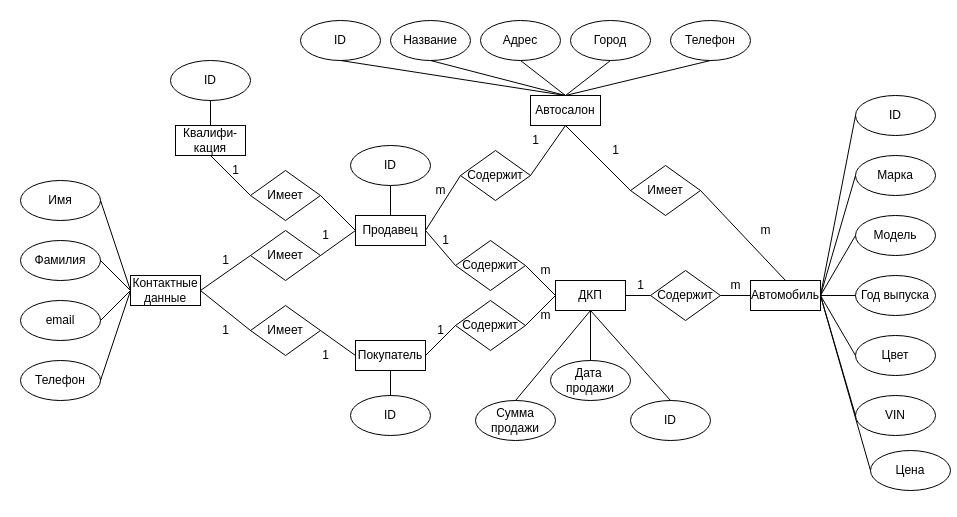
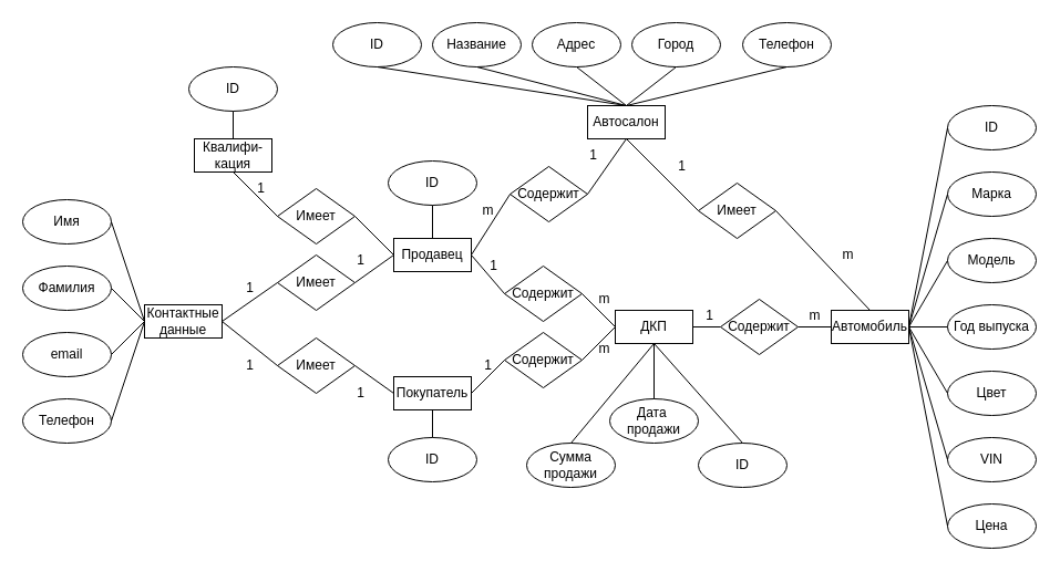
  <mxCell id="0" />
  <mxCell id="1" parent="0" />
  <mxCell id="2" value="ID" style="ellipse;whiteSpace=wrap;html=1;" vertex="1" parent="1"><mxGeometry x="300" y="20" width="80" height="40" as="geometry" /></mxCell>
  <mxCell id="3" value="Автосалон" style="rounded=0;whiteSpace=wrap;html=1;" vertex="1" parent="1"><mxGeometry x="530" y="95" width="70" height="30" as="geometry" /></mxCell>
  <mxCell id="4" value="Продавец" style="rounded=0;whiteSpace=wrap;html=1;" vertex="1" parent="1"><mxGeometry x="355" y="215" width="70" height="30" as="geometry" /></mxCell>
  <mxCell id="5" value="Автомобиль" style="rounded=0;whiteSpace=wrap;html=1;" vertex="1" parent="1"><mxGeometry x="750" y="280" width="70" height="30" as="geometry" /></mxCell>
  <mxCell id="6" value="ДКП" style="rounded=0;whiteSpace=wrap;html=1;" vertex="1" parent="1"><mxGeometry x="555" y="280" width="70" height="30" as="geometry" /></mxCell>
  <mxCell id="7" value="Название" style="ellipse;whiteSpace=wrap;html=1;" vertex="1" parent="1"><mxGeometry x="390" y="20" width="80" height="40" as="geometry" /></mxCell>
  <mxCell id="8" value="Адрес" style="ellipse;whiteSpace=wrap;html=1;" vertex="1" parent="1"><mxGeometry x="480" y="20" width="80" height="40" as="geometry" /></mxCell>
  <mxCell id="9" value="Город" style="ellipse;whiteSpace=wrap;html=1;" vertex="1" parent="1"><mxGeometry x="570" y="20" width="80" height="40" as="geometry" /></mxCell>
  <mxCell id="10" value="Телефон" style="ellipse;whiteSpace=wrap;html=1;" vertex="1" parent="1"><mxGeometry x="670" y="20" width="80" height="40" as="geometry" /></mxCell>
  <mxCell id="11" value="ID" style="ellipse;whiteSpace=wrap;html=1;" vertex="1" parent="1"><mxGeometry x="350" y="145" width="80" height="40" as="geometry" /></mxCell>
  <mxCell id="12" value="Имя" style="ellipse;whiteSpace=wrap;html=1;" vertex="1" parent="1"><mxGeometry x="20" y="180" width="80" height="40" as="geometry" /></mxCell>
  <mxCell id="13" value="Фамилия" style="ellipse;whiteSpace=wrap;html=1;" vertex="1" parent="1"><mxGeometry x="20" y="240" width="80" height="40" as="geometry" /></mxCell>
  <mxCell id="14" value="email" style="ellipse;whiteSpace=wrap;html=1;" vertex="1" parent="1"><mxGeometry x="20" y="300" width="80" height="40" as="geometry" /></mxCell>
  <mxCell id="15" value="Телефон" style="ellipse;whiteSpace=wrap;html=1;" vertex="1" parent="1"><mxGeometry x="20" y="360" width="80" height="40" as="geometry" /></mxCell>
  <mxCell id="16" value="ID" style="ellipse;whiteSpace=wrap;html=1;" vertex="1" parent="1"><mxGeometry x="855" y="95" width="80" height="40" as="geometry" /></mxCell>
  <mxCell id="17" value="Марка" style="ellipse;whiteSpace=wrap;html=1;" vertex="1" parent="1"><mxGeometry x="855" y="155" width="80" height="40" as="geometry" /></mxCell>
  <mxCell id="18" value="Модель" style="ellipse;whiteSpace=wrap;html=1;" vertex="1" parent="1"><mxGeometry x="855" y="215" width="80" height="40" as="geometry" /></mxCell>
  <mxCell id="19" value="Год выпуска" style="ellipse;whiteSpace=wrap;html=1;" vertex="1" parent="1"><mxGeometry x="855" y="275" width="80" height="40" as="geometry" /></mxCell>
  <mxCell id="20" value="Цвет" style="ellipse;whiteSpace=wrap;html=1;" vertex="1" parent="1"><mxGeometry x="855" y="335" width="80" height="40" as="geometry" /></mxCell>
  <mxCell id="21" value="VIN" style="ellipse;whiteSpace=wrap;html=1;" vertex="1" parent="1"><mxGeometry x="855" y="395" width="80" height="40" as="geometry" /></mxCell>
- <mxCell id="22" value="Цена" style="ellipse;whiteSpace=wrap;html=1;" vertex="1" parent="1"><mxGeometry x="870" y="450" width="80" height="40" as="geometry" /></mxCell>
+ <mxCell id="22" value="Цена" style="ellipse;whiteSpace=wrap;html=1;" vertex="1" parent="1"><mxGeometry x="855" y="455" width="80" height="40" as="geometry" /></mxCell>
  <mxCell id="23" value="ID" style="ellipse;whiteSpace=wrap;html=1;" vertex="1" parent="1"><mxGeometry x="630" y="400" width="80" height="40" as="geometry" /></mxCell>
  <mxCell id="24" value="Дата&amp;nbsp;&lt;br&gt;продажи" style="ellipse;whiteSpace=wrap;html=1;" vertex="1" parent="1"><mxGeometry x="550" y="360" width="80" height="40" as="geometry" /></mxCell>
  <mxCell id="25" value="Сумма&lt;br&gt;продажи" style="ellipse;whiteSpace=wrap;html=1;" vertex="1" parent="1"><mxGeometry x="475" y="400" width="80" height="40" as="geometry" /></mxCell>
  <mxCell id="26" value="" style="endArrow=none;html=1;rounded=0;exitX=0.5;exitY=1;exitDx=0;exitDy=0;endFill=0;entryX=0.5;entryY=0;entryDx=0;entryDy=0;" edge="1" parent="1" source="10" target="3"><mxGeometry width="50" height="50" relative="1" as="geometry"><mxPoint x="810" y="70" as="sourcePoint" /><mxPoint x="570" y="150" as="targetPoint" /></mxGeometry></mxCell>
  <mxCell id="27" value="" style="endArrow=none;html=1;rounded=0;exitX=0.5;exitY=1;exitDx=0;exitDy=0;endFill=0;entryX=0.5;entryY=0;entryDx=0;entryDy=0;" edge="1" parent="1" source="9" target="3"><mxGeometry width="50" height="50" relative="1" as="geometry"><mxPoint x="820" y="80" as="sourcePoint" /><mxPoint x="570" y="150" as="targetPoint" /></mxGeometry></mxCell>
  <mxCell id="28" value="" style="endArrow=none;html=1;rounded=0;entryX=0.5;entryY=0;entryDx=0;entryDy=0;exitX=0.5;exitY=1;exitDx=0;exitDy=0;endFill=0;" edge="1" parent="1" source="8" target="3"><mxGeometry width="50" height="50" relative="1" as="geometry"><mxPoint x="830" y="90" as="sourcePoint" /><mxPoint x="600" y="180" as="targetPoint" /></mxGeometry></mxCell>
  <mxCell id="29" value="" style="endArrow=none;html=1;rounded=0;entryX=0.5;entryY=0;entryDx=0;entryDy=0;exitX=0.5;exitY=1;exitDx=0;exitDy=0;endFill=0;" edge="1" parent="1" source="7" target="3"><mxGeometry width="50" height="50" relative="1" as="geometry"><mxPoint x="840" y="100" as="sourcePoint" /><mxPoint x="610" y="190" as="targetPoint" /></mxGeometry></mxCell>
  <mxCell id="30" value="" style="endArrow=none;html=1;rounded=0;entryX=0.5;entryY=0;entryDx=0;entryDy=0;exitX=0.5;exitY=1;exitDx=0;exitDy=0;endFill=0;" edge="1" parent="1" source="2" target="3"><mxGeometry width="50" height="50" relative="1" as="geometry"><mxPoint x="850" y="110" as="sourcePoint" /><mxPoint x="620" y="200" as="targetPoint" /></mxGeometry></mxCell>
  <mxCell id="31" value="Покупатель" style="rounded=0;whiteSpace=wrap;html=1;" vertex="1" parent="1"><mxGeometry x="355" y="340" width="70" height="30" as="geometry" /></mxCell>
  <mxCell id="32" value="Контактные данные" style="rounded=0;whiteSpace=wrap;html=1;" vertex="1" parent="1"><mxGeometry x="130" y="275" width="70" height="30" as="geometry" /></mxCell>
  <mxCell id="33" value="ID" style="ellipse;whiteSpace=wrap;html=1;" vertex="1" parent="1"><mxGeometry x="350" y="395" width="80" height="40" as="geometry" /></mxCell>
  <mxCell id="34" value="Имеет" style="rhombus;whiteSpace=wrap;html=1;" vertex="1" parent="1"><mxGeometry x="250" y="305" width="70" height="50" as="geometry" /></mxCell>
  <mxCell id="35" value="Имеет" style="rhombus;whiteSpace=wrap;html=1;" vertex="1" parent="1"><mxGeometry x="250" y="230" width="70" height="50" as="geometry" /></mxCell>
  <mxCell id="36" value="" style="endArrow=none;html=1;rounded=0;entryX=0;entryY=0.5;entryDx=0;entryDy=0;exitX=1;exitY=0.5;exitDx=0;exitDy=0;endFill=0;" edge="1" parent="1" source="34" target="31"><mxGeometry width="50" height="50" relative="1" as="geometry"><mxPoint x="350" y="70" as="sourcePoint" /><mxPoint x="580" y="160" as="targetPoint" /></mxGeometry></mxCell>
  <mxCell id="37" value="" style="endArrow=none;html=1;rounded=0;entryX=1;entryY=0.5;entryDx=0;entryDy=0;exitX=0;exitY=0.5;exitDx=0;exitDy=0;endFill=0;" edge="1" parent="1" source="4" target="35"><mxGeometry width="50" height="50" relative="1" as="geometry"><mxPoint x="330" y="345" as="sourcePoint" /><mxPoint x="365" y="365" as="targetPoint" /></mxGeometry></mxCell>
  <mxCell id="38" value="" style="endArrow=none;html=1;rounded=0;entryX=0;entryY=0.5;entryDx=0;entryDy=0;exitX=1;exitY=0.5;exitDx=0;exitDy=0;endFill=0;" edge="1" parent="1" source="32" target="35"><mxGeometry width="50" height="50" relative="1" as="geometry"><mxPoint x="365" y="240" as="sourcePoint" /><mxPoint x="330" y="265" as="targetPoint" /></mxGeometry></mxCell>
  <mxCell id="39" value="" style="endArrow=none;html=1;rounded=0;entryX=0;entryY=0.5;entryDx=0;entryDy=0;exitX=1;exitY=0.5;exitDx=0;exitDy=0;endFill=0;" edge="1" parent="1" source="32" target="34"><mxGeometry width="50" height="50" relative="1" as="geometry"><mxPoint x="375" y="250" as="sourcePoint" /><mxPoint x="340" y="275" as="targetPoint" /></mxGeometry></mxCell>
  <mxCell id="40" value="" style="endArrow=none;html=1;rounded=0;entryX=0;entryY=0.5;entryDx=0;entryDy=0;exitX=1;exitY=0.5;exitDx=0;exitDy=0;endFill=0;" edge="1" parent="1" source="12" target="32"><mxGeometry width="50" height="50" relative="1" as="geometry"><mxPoint x="385" y="260" as="sourcePoint" /><mxPoint x="350" y="285" as="targetPoint" /></mxGeometry></mxCell>
  <mxCell id="41" value="" style="endArrow=none;html=1;rounded=0;entryX=1;entryY=0.5;entryDx=0;entryDy=0;exitX=0;exitY=0.5;exitDx=0;exitDy=0;endFill=0;" edge="1" parent="1" source="32" target="13"><mxGeometry width="50" height="50" relative="1" as="geometry"><mxPoint x="395" y="270" as="sourcePoint" /><mxPoint x="360" y="295" as="targetPoint" /></mxGeometry></mxCell>
  <mxCell id="42" value="" style="endArrow=none;html=1;rounded=0;entryX=0;entryY=0.5;entryDx=0;entryDy=0;exitX=1;exitY=0.5;exitDx=0;exitDy=0;endFill=0;" edge="1" parent="1" source="14" target="32"><mxGeometry width="50" height="50" relative="1" as="geometry"><mxPoint x="405" y="280" as="sourcePoint" /><mxPoint x="370" y="305" as="targetPoint" /></mxGeometry></mxCell>
  <mxCell id="43" value="" style="endArrow=none;html=1;rounded=0;entryX=0;entryY=0.5;entryDx=0;entryDy=0;exitX=1;exitY=0.5;exitDx=0;exitDy=0;endFill=0;" edge="1" parent="1" source="15" target="32"><mxGeometry width="50" height="50" relative="1" as="geometry"><mxPoint x="415" y="290" as="sourcePoint" /><mxPoint x="380" y="315" as="targetPoint" /></mxGeometry></mxCell>
  <mxCell id="44" value="" style="endArrow=none;html=1;rounded=0;entryX=0.5;entryY=1;entryDx=0;entryDy=0;exitX=0.5;exitY=0;exitDx=0;exitDy=0;endFill=0;" edge="1" parent="1" source="4" target="11"><mxGeometry width="50" height="50" relative="1" as="geometry"><mxPoint x="425" y="300" as="sourcePoint" /><mxPoint x="390" y="325" as="targetPoint" /></mxGeometry></mxCell>
  <mxCell id="45" value="" style="endArrow=none;html=1;rounded=0;entryX=0.5;entryY=1;entryDx=0;entryDy=0;exitX=0.5;exitY=0;exitDx=0;exitDy=0;endFill=0;" edge="1" parent="1" source="33" target="31"><mxGeometry width="50" height="50" relative="1" as="geometry"><mxPoint x="435" y="310" as="sourcePoint" /><mxPoint x="400" y="335" as="targetPoint" /></mxGeometry></mxCell>
  <mxCell id="46" value="Квалифи-&lt;br&gt;кация" style="rounded=0;whiteSpace=wrap;html=1;" vertex="1" parent="1"><mxGeometry x="175" y="125" width="70" height="30" as="geometry" /></mxCell>
  <mxCell id="47" value="ID" style="ellipse;whiteSpace=wrap;html=1;" vertex="1" parent="1"><mxGeometry x="170" y="60" width="80" height="40" as="geometry" /></mxCell>
  <mxCell id="48" value="" style="endArrow=none;html=1;rounded=0;exitX=1;exitY=0.5;exitDx=0;exitDy=0;endFill=0;entryX=0;entryY=0.5;entryDx=0;entryDy=0;" edge="1" parent="1" source="49" target="4"><mxGeometry width="50" height="50" relative="1" as="geometry"><mxPoint x="365" y="240" as="sourcePoint" /><mxPoint x="350" y="280" as="targetPoint" /></mxGeometry></mxCell>
  <mxCell id="49" value="Имеет" style="rhombus;whiteSpace=wrap;html=1;" vertex="1" parent="1"><mxGeometry x="250" y="170" width="70" height="50" as="geometry" /></mxCell>
  <mxCell id="50" value="" style="endArrow=none;html=1;rounded=0;exitX=0.5;exitY=1;exitDx=0;exitDy=0;endFill=0;entryX=0;entryY=0.5;entryDx=0;entryDy=0;" edge="1" parent="1" source="46" target="49"><mxGeometry width="50" height="50" relative="1" as="geometry"><mxPoint x="320" y="190" as="sourcePoint" /><mxPoint x="365" y="240" as="targetPoint" /></mxGeometry></mxCell>
  <mxCell id="51" value="" style="endArrow=none;html=1;rounded=0;exitX=0.5;exitY=0;exitDx=0;exitDy=0;endFill=0;entryX=0.5;entryY=1;entryDx=0;entryDy=0;" edge="1" parent="1" source="46" target="47"><mxGeometry width="50" height="50" relative="1" as="geometry"><mxPoint x="351" y="200" as="sourcePoint" /><mxPoint x="396" y="250" as="targetPoint" /></mxGeometry></mxCell>
  <mxCell id="52" value="Содержит" style="rhombus;whiteSpace=wrap;html=1;" vertex="1" parent="1"><mxGeometry x="460" y="150" width="70" height="50" as="geometry" /></mxCell>
  <mxCell id="53" value="" style="endArrow=none;html=1;rounded=0;entryX=0;entryY=0.5;entryDx=0;entryDy=0;exitX=1;exitY=0.5;exitDx=0;exitDy=0;endFill=0;" edge="1" parent="1" source="4" target="52"><mxGeometry width="50" height="50" relative="1" as="geometry"><mxPoint x="400" y="225" as="sourcePoint" /><mxPoint x="400" y="185" as="targetPoint" /></mxGeometry></mxCell>
  <mxCell id="54" value="" style="endArrow=none;html=1;rounded=0;entryX=0.5;entryY=1;entryDx=0;entryDy=0;exitX=1;exitY=0.5;exitDx=0;exitDy=0;endFill=0;" edge="1" parent="1" source="52" target="3"><mxGeometry width="50" height="50" relative="1" as="geometry"><mxPoint x="410" y="235" as="sourcePoint" /><mxPoint x="410" y="195" as="targetPoint" /></mxGeometry></mxCell>
  <mxCell id="55" value="1" style="text;html=1;align=center;verticalAlign=middle;resizable=0;points=[];autosize=1;strokeColor=none;fillColor=none;" vertex="1" parent="1"><mxGeometry x="600" y="135" width="30" height="30" as="geometry" /></mxCell>
  <mxCell id="56" value="1" style="text;html=1;align=center;verticalAlign=middle;resizable=0;points=[];autosize=1;strokeColor=none;fillColor=none;" vertex="1" parent="1"><mxGeometry x="220" y="155" width="30" height="30" as="geometry" /></mxCell>
  <mxCell id="57" value="1" style="text;html=1;align=center;verticalAlign=middle;resizable=0;points=[];autosize=1;strokeColor=none;fillColor=none;" vertex="1" parent="1"><mxGeometry x="310" y="220" width="30" height="30" as="geometry" /></mxCell>
  <mxCell id="58" value="1" style="text;html=1;align=center;verticalAlign=middle;resizable=0;points=[];autosize=1;strokeColor=none;fillColor=none;" vertex="1" parent="1"><mxGeometry x="210" y="245" width="30" height="30" as="geometry" /></mxCell>
  <mxCell id="59" value="1" style="text;html=1;align=center;verticalAlign=middle;resizable=0;points=[];autosize=1;strokeColor=none;fillColor=none;" vertex="1" parent="1"><mxGeometry x="210" y="315" width="30" height="30" as="geometry" /></mxCell>
  <mxCell id="60" value="1" style="text;html=1;align=center;verticalAlign=middle;resizable=0;points=[];autosize=1;strokeColor=none;fillColor=none;" vertex="1" parent="1"><mxGeometry x="310" y="340" width="30" height="30" as="geometry" /></mxCell>
  <mxCell id="61" value="1" style="text;html=1;align=center;verticalAlign=middle;resizable=0;points=[];autosize=1;strokeColor=none;fillColor=none;" vertex="1" parent="1"><mxGeometry x="520" y="125" width="30" height="30" as="geometry" /></mxCell>
  <mxCell id="62" value="m" style="text;html=1;align=center;verticalAlign=middle;resizable=0;points=[];autosize=1;strokeColor=none;fillColor=none;" vertex="1" parent="1"><mxGeometry x="425" y="175" width="30" height="30" as="geometry" /></mxCell>
  <mxCell id="63" value="Содержит" style="rhombus;whiteSpace=wrap;html=1;" vertex="1" parent="1"><mxGeometry x="455" y="300" width="70" height="50" as="geometry" /></mxCell>
  <mxCell id="64" value="Содержит" style="rhombus;whiteSpace=wrap;html=1;" vertex="1" parent="1"><mxGeometry x="455" y="240" width="70" height="50" as="geometry" /></mxCell>
  <mxCell id="65" value="" style="endArrow=none;html=1;rounded=0;entryX=0;entryY=0.5;entryDx=0;entryDy=0;endFill=0;exitX=1;exitY=0.5;exitDx=0;exitDy=0;" edge="1" parent="1" source="4" target="64"><mxGeometry width="50" height="50" relative="1" as="geometry"><mxPoint x="430" y="230" as="sourcePoint" /><mxPoint x="470" y="185" as="targetPoint" /></mxGeometry></mxCell>
  <mxCell id="66" value="" style="endArrow=none;html=1;rounded=0;entryX=0;entryY=0.5;entryDx=0;entryDy=0;exitX=1;exitY=0.5;exitDx=0;exitDy=0;endFill=0;" edge="1" parent="1" source="31" target="63"><mxGeometry width="50" height="50" relative="1" as="geometry"><mxPoint x="445" y="250" as="sourcePoint" /><mxPoint x="480" y="195" as="targetPoint" /></mxGeometry></mxCell>
  <mxCell id="67" value="" style="endArrow=none;html=1;rounded=0;entryX=0;entryY=0.5;entryDx=0;entryDy=0;exitX=1;exitY=0.5;exitDx=0;exitDy=0;endFill=0;" edge="1" parent="1" source="63" target="6"><mxGeometry width="50" height="50" relative="1" as="geometry"><mxPoint x="435" y="365" as="sourcePoint" /><mxPoint x="465" y="340" as="targetPoint" /></mxGeometry></mxCell>
  <mxCell id="68" value="" style="endArrow=none;html=1;rounded=0;entryX=0;entryY=0.5;entryDx=0;entryDy=0;exitX=1;exitY=0.5;exitDx=0;exitDy=0;endFill=0;" edge="1" parent="1" source="64" target="6"><mxGeometry width="50" height="50" relative="1" as="geometry"><mxPoint x="445" y="375" as="sourcePoint" /><mxPoint x="475" y="350" as="targetPoint" /></mxGeometry></mxCell>
  <mxCell id="69" value="" style="endArrow=none;html=1;rounded=0;entryX=0.5;entryY=1;entryDx=0;entryDy=0;exitX=0.5;exitY=0;exitDx=0;exitDy=0;endFill=0;" edge="1" parent="1" source="25" target="6"><mxGeometry width="50" height="50" relative="1" as="geometry"><mxPoint x="455" y="385" as="sourcePoint" /><mxPoint x="485" y="360" as="targetPoint" /></mxGeometry></mxCell>
  <mxCell id="70" value="" style="endArrow=none;html=1;rounded=0;entryX=0.5;entryY=0;entryDx=0;entryDy=0;exitX=0.5;exitY=1;exitDx=0;exitDy=0;endFill=0;" edge="1" parent="1" source="6" target="24"><mxGeometry width="50" height="50" relative="1" as="geometry"><mxPoint x="465" y="395" as="sourcePoint" /><mxPoint x="495" y="370" as="targetPoint" /></mxGeometry></mxCell>
  <mxCell id="71" value="" style="endArrow=none;html=1;rounded=0;entryX=0.5;entryY=0;entryDx=0;entryDy=0;exitX=0.5;exitY=1;exitDx=0;exitDy=0;endFill=0;" edge="1" parent="1" source="6" target="23"><mxGeometry width="50" height="50" relative="1" as="geometry"><mxPoint x="475" y="405" as="sourcePoint" /><mxPoint x="505" y="380" as="targetPoint" /></mxGeometry></mxCell>
  <mxCell id="72" value="m" style="text;html=1;align=center;verticalAlign=middle;resizable=0;points=[];autosize=1;strokeColor=none;fillColor=none;" vertex="1" parent="1"><mxGeometry x="530" y="255" width="30" height="30" as="geometry" /></mxCell>
  <mxCell id="73" value="1" style="text;html=1;align=center;verticalAlign=middle;resizable=0;points=[];autosize=1;strokeColor=none;fillColor=none;" vertex="1" parent="1"><mxGeometry x="430" y="225" width="30" height="30" as="geometry" /></mxCell>
  <mxCell id="74" value="1" style="text;html=1;align=center;verticalAlign=middle;resizable=0;points=[];autosize=1;strokeColor=none;fillColor=none;" vertex="1" parent="1"><mxGeometry x="425" y="315" width="30" height="30" as="geometry" /></mxCell>
  <mxCell id="75" value="m" style="text;html=1;align=center;verticalAlign=middle;resizable=0;points=[];autosize=1;strokeColor=none;fillColor=none;" vertex="1" parent="1"><mxGeometry x="530" y="300" width="30" height="30" as="geometry" /></mxCell>
  <mxCell id="76" value="Имеет" style="rhombus;whiteSpace=wrap;html=1;" vertex="1" parent="1"><mxGeometry x="630" y="165" width="70" height="50" as="geometry" /></mxCell>
  <mxCell id="77" value="" style="endArrow=none;html=1;rounded=0;exitX=0.5;exitY=1;exitDx=0;exitDy=0;endFill=0;entryX=0;entryY=0.5;entryDx=0;entryDy=0;" edge="1" parent="1" source="3" target="76"><mxGeometry width="50" height="50" relative="1" as="geometry"><mxPoint x="600" y="320" as="sourcePoint" /><mxPoint x="680" y="410" as="targetPoint" /></mxGeometry></mxCell>
  <mxCell id="78" value="" style="endArrow=none;html=1;rounded=0;entryX=0.5;entryY=0;entryDx=0;entryDy=0;exitX=1;exitY=0.5;exitDx=0;exitDy=0;endFill=0;" edge="1" parent="1" source="76" target="5"><mxGeometry width="50" height="50" relative="1" as="geometry"><mxPoint x="750" y="190" as="sourcePoint" /><mxPoint x="740" y="420" as="targetPoint" /></mxGeometry></mxCell>
  <mxCell id="79" value="m" style="text;html=1;align=center;verticalAlign=middle;resizable=0;points=[];autosize=1;strokeColor=none;fillColor=none;" vertex="1" parent="1"><mxGeometry x="750" y="215" width="30" height="30" as="geometry" /></mxCell>
  <mxCell id="80" value="Содержит" style="rhombus;whiteSpace=wrap;html=1;" vertex="1" parent="1"><mxGeometry x="650" y="270" width="70" height="50" as="geometry" /></mxCell>
  <mxCell id="81" value="" style="endArrow=none;html=1;rounded=0;entryX=0;entryY=0.5;entryDx=0;entryDy=0;exitX=1;exitY=0.5;exitDx=0;exitDy=0;endFill=0;" edge="1" parent="1" source="6" target="80"><mxGeometry width="50" height="50" relative="1" as="geometry"><mxPoint x="710" y="200" as="sourcePoint" /><mxPoint x="795" y="290" as="targetPoint" /></mxGeometry></mxCell>
  <mxCell id="82" value="" style="endArrow=none;html=1;rounded=0;entryX=0;entryY=0.5;entryDx=0;entryDy=0;exitX=1;exitY=0.5;exitDx=0;exitDy=0;endFill=0;" edge="1" parent="1" source="80" target="5"><mxGeometry width="50" height="50" relative="1" as="geometry"><mxPoint x="720" y="210" as="sourcePoint" /><mxPoint x="805" y="300" as="targetPoint" /></mxGeometry></mxCell>
  <mxCell id="83" value="m" style="text;html=1;align=center;verticalAlign=middle;resizable=0;points=[];autosize=1;strokeColor=none;fillColor=none;" vertex="1" parent="1"><mxGeometry x="720" y="270" width="30" height="30" as="geometry" /></mxCell>
  <mxCell id="84" value="1" style="text;html=1;align=center;verticalAlign=middle;resizable=0;points=[];autosize=1;strokeColor=none;fillColor=none;" vertex="1" parent="1"><mxGeometry x="625" y="270" width="30" height="30" as="geometry" /></mxCell>
  <mxCell id="85" value="" style="endArrow=none;html=1;rounded=0;entryX=1;entryY=0.5;entryDx=0;entryDy=0;exitX=0;exitY=0.5;exitDx=0;exitDy=0;endFill=0;" edge="1" parent="1" source="16" target="5"><mxGeometry width="50" height="50" relative="1" as="geometry"><mxPoint x="710" y="200" as="sourcePoint" /><mxPoint x="795" y="290" as="targetPoint" /></mxGeometry></mxCell>
  <mxCell id="86" value="" style="endArrow=none;html=1;rounded=0;entryX=1;entryY=0.5;entryDx=0;entryDy=0;exitX=0;exitY=0.5;exitDx=0;exitDy=0;endFill=0;" edge="1" parent="1" source="17" target="5"><mxGeometry width="50" height="50" relative="1" as="geometry"><mxPoint x="720" y="210" as="sourcePoint" /><mxPoint x="805" y="300" as="targetPoint" /></mxGeometry></mxCell>
  <mxCell id="87" value="" style="endArrow=none;html=1;rounded=0;exitX=0;exitY=0.5;exitDx=0;exitDy=0;endFill=0;entryX=1;entryY=0.5;entryDx=0;entryDy=0;" edge="1" parent="1" source="18" target="5"><mxGeometry width="50" height="50" relative="1" as="geometry"><mxPoint x="730" y="220" as="sourcePoint" /><mxPoint x="840" y="320" as="targetPoint" /></mxGeometry></mxCell>
  <mxCell id="88" value="" style="endArrow=none;html=1;rounded=0;entryX=0;entryY=0.5;entryDx=0;entryDy=0;exitX=1;exitY=0.5;exitDx=0;exitDy=0;endFill=0;" edge="1" parent="1" source="5" target="19"><mxGeometry width="50" height="50" relative="1" as="geometry"><mxPoint x="740" y="230" as="sourcePoint" /><mxPoint x="825" y="320" as="targetPoint" /></mxGeometry></mxCell>
  <mxCell id="89" value="" style="endArrow=none;html=1;rounded=0;entryX=0;entryY=0.5;entryDx=0;entryDy=0;exitX=1;exitY=0.5;exitDx=0;exitDy=0;endFill=0;" edge="1" parent="1" source="5" target="20"><mxGeometry width="50" height="50" relative="1" as="geometry"><mxPoint x="830" y="305" as="sourcePoint" /><mxPoint x="865" y="305" as="targetPoint" /></mxGeometry></mxCell>
  <mxCell id="90" value="" style="endArrow=none;html=1;rounded=0;entryX=0;entryY=0.5;entryDx=0;entryDy=0;exitX=1;exitY=0.5;exitDx=0;exitDy=0;endFill=0;" edge="1" parent="1" source="5" target="21"><mxGeometry width="50" height="50" relative="1" as="geometry"><mxPoint x="840" y="315" as="sourcePoint" /><mxPoint x="875" y="315" as="targetPoint" /></mxGeometry></mxCell>
  <mxCell id="91" value="" style="endArrow=none;html=1;rounded=0;entryX=0;entryY=0.5;entryDx=0;entryDy=0;exitX=1;exitY=0.5;exitDx=0;exitDy=0;endFill=0;" edge="1" parent="1" source="5" target="22"><mxGeometry width="50" height="50" relative="1" as="geometry"><mxPoint x="850" y="325" as="sourcePoint" /><mxPoint x="885" y="325" as="targetPoint" /></mxGeometry></mxCell>
